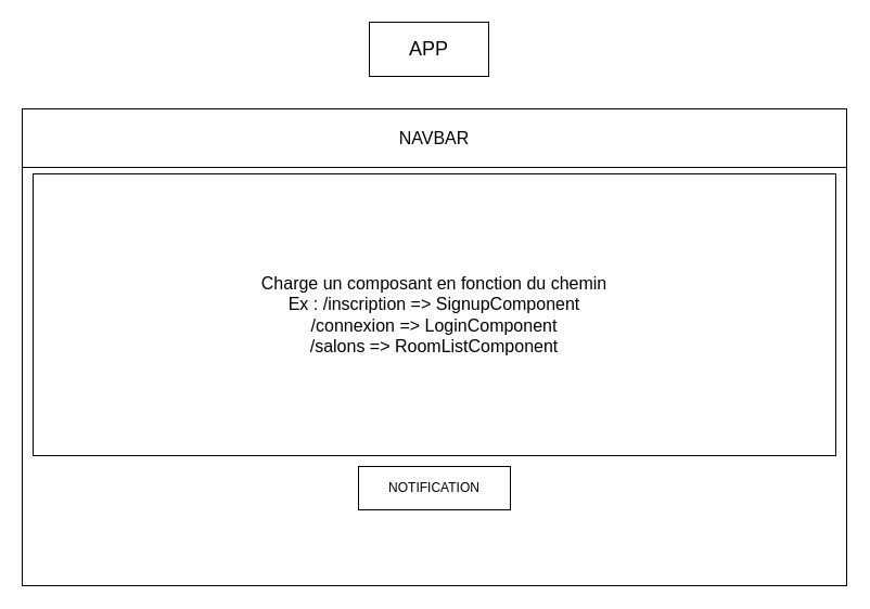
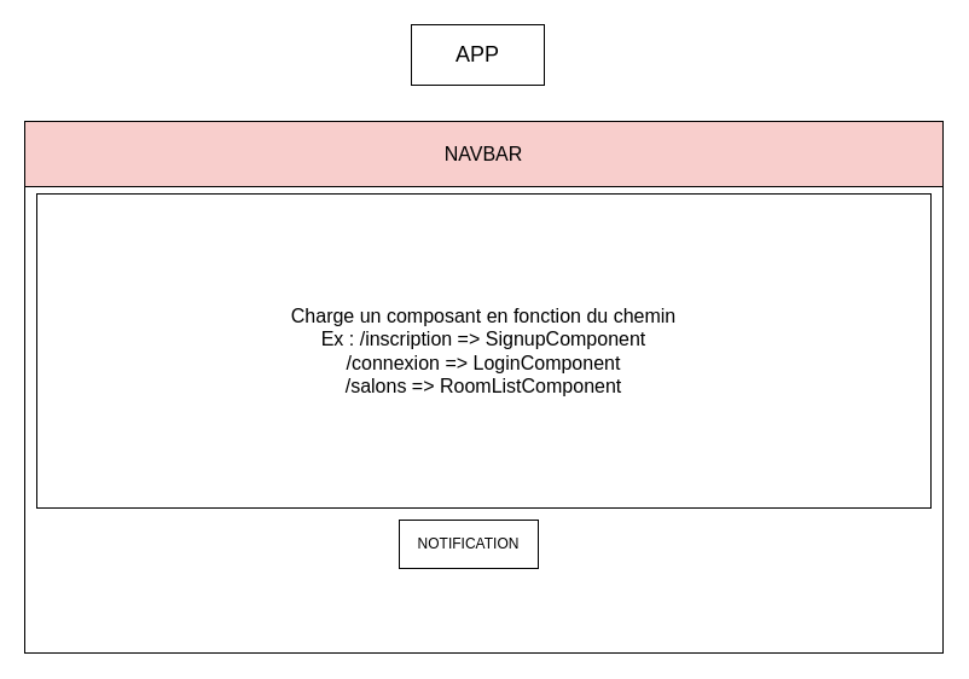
  <mxCell id="0" />
  <mxCell id="1" parent="0" />
  <mxCell id="2" value="" style="rounded=0;whiteSpace=wrap;html=1;" vertex="1" parent="1"><mxGeometry x="20" y="100" width="760" height="440" as="geometry" /></mxCell>
- <mxCell id="3" value="&lt;font style=&quot;font-size: 16px&quot;&gt;NAVBAR&lt;/font&gt;" style="rounded=0;whiteSpace=wrap;html=1;" vertex="1" parent="1"><mxGeometry x="20" y="100" width="760" height="54" as="geometry" /></mxCell>
- <mxCell id="4" value="NOTIFICATION" style="rounded=0;whiteSpace=wrap;html=1;" vertex="1" parent="1"><mxGeometry x="330" y="430" width="140" height="40" as="geometry" /></mxCell>
+ <mxCell id="3" value="&lt;font style=&quot;font-size: 16px&quot;&gt;NAVBAR&lt;/font&gt;" style="rounded=0;whiteSpace=wrap;html=1;fillColor=#f8cecc;" vertex="1" parent="1"><mxGeometry x="20" y="100" width="760" height="54" as="geometry" /></mxCell>
+ <mxCell id="4" value="NOTIFICATION" style="rounded=0;whiteSpace=wrap;html=1;" vertex="1" parent="1"><mxGeometry x="330" y="430" width="115" height="40" as="geometry" /></mxCell>
  <mxCell id="5" value="&lt;font style=&quot;font-size: 18px&quot;&gt;APP&lt;/font&gt;" style="rounded=0;whiteSpace=wrap;html=1;" vertex="1" parent="1"><mxGeometry x="340" y="20" width="110" height="50" as="geometry" /></mxCell>
  <mxCell id="6" value="&lt;font style=&quot;font-size: 16px&quot;&gt;Charge un composant en fonction du chemin&lt;br&gt;Ex : /inscription =&amp;gt; SignupComponent&lt;br&gt;/connexion =&amp;gt; LoginComponent&lt;br&gt;/salons =&amp;gt; RoomListComponent&lt;br&gt;&lt;/font&gt;" style="rounded=0;whiteSpace=wrap;html=1;" vertex="1" parent="1"><mxGeometry x="30" y="160" width="740" height="260" as="geometry" /></mxCell>
